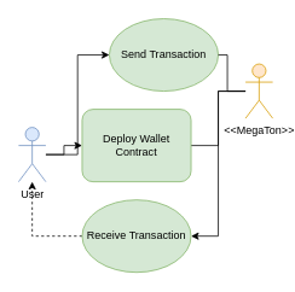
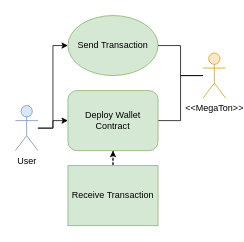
  <mxCell id="0" />
  <mxCell id="1" parent="0" />
  <mxCell id="2" style="edgeStyle=orthogonalEdgeStyle;rounded=0;orthogonalLoop=1;jettySize=auto;html=1;entryX=0;entryY=0.5;entryDx=0;entryDy=0;" edge="1" parent="1" source="4" target="5"><mxGeometry relative="1" as="geometry" /></mxCell>
  <mxCell id="3" style="edgeStyle=orthogonalEdgeStyle;rounded=0;orthogonalLoop=1;jettySize=auto;html=1;startArrow=none;startFill=0;endArrow=classic;endFill=1;" edge="1" parent="1" source="4" target="12"><mxGeometry relative="1" as="geometry" /></mxCell>
  <mxCell id="4" value="User" style="shape=umlActor;verticalLabelPosition=bottom;verticalAlign=top;html=1;outlineConnect=0;fillColor=#dae8fc;strokeColor=#6c8ebf;" vertex="1" parent="1"><mxGeometry x="20" y="140" width="30" height="60" as="geometry" /></mxCell>
- <mxCell id="5" value="Send Transaction" style="ellipse;whiteSpace=wrap;html=1;fillColor=#d5e8d4;strokeColor=#82b366;" vertex="1" parent="1"><mxGeometry x="120" y="20" width="120" height="80" as="geometry" /></mxCell>
- <mxCell id="6" style="edgeStyle=orthogonalEdgeStyle;rounded=0;orthogonalLoop=1;jettySize=auto;html=1;entryX=1;entryY=0.5;entryDx=0;entryDy=0;endArrow=classic;endFill=1;" edge="1" parent="1" source="9" target="11"><mxGeometry relative="1" as="geometry" /></mxCell>
+ <mxCell id="5" value="Send Transaction" style="ellipse;whiteSpace=wrap;html=1;fillColor=#d5e8d4;strokeColor=#82b366;" vertex="1" parent="1"><mxGeometry x="90" y="20" width="120" height="80" as="geometry" /></mxCell>
  <mxCell id="7" style="edgeStyle=orthogonalEdgeStyle;rounded=0;orthogonalLoop=1;jettySize=auto;html=1;entryX=1;entryY=0.5;entryDx=0;entryDy=0;endArrow=none;endFill=0;" edge="1" parent="1" source="9" target="5"><mxGeometry relative="1" as="geometry" /></mxCell>
  <mxCell id="8" style="edgeStyle=orthogonalEdgeStyle;rounded=0;orthogonalLoop=1;jettySize=auto;html=1;startArrow=none;startFill=0;endArrow=none;endFill=0;" edge="1" parent="1" source="9" target="12"><mxGeometry relative="1" as="geometry" /></mxCell>
  <mxCell id="9" value="&amp;lt;&amp;lt;MegaTon&amp;gt;&amp;gt;" style="shape=umlActor;verticalLabelPosition=bottom;verticalAlign=top;html=1;outlineConnect=0;fillColor=#ffe6cc;strokeColor=#d79b00;" vertex="1" parent="1"><mxGeometry x="270" y="70" width="30" height="60" as="geometry" /></mxCell>
- <mxCell id="10" style="edgeStyle=orthogonalEdgeStyle;rounded=0;orthogonalLoop=1;jettySize=auto;html=1;startArrow=none;startFill=0;endArrow=classic;endFill=1;dashed=1;" edge="1" parent="1" source="11" target="4"><mxGeometry relative="1" as="geometry"><mxPoint x="-10" y="200" as="targetPoint" /></mxGeometry></mxCell>
- <mxCell id="11" value="Receive Transaction" style="ellipse;whiteSpace=wrap;html=1;fillColor=#d5e8d4;strokeColor=#82b366;" vertex="1" parent="1"><mxGeometry x="90" y="220" width="120" height="80" as="geometry" /></mxCell>
+ <mxCell id="10" style="edgeStyle=orthogonalEdgeStyle;rounded=0;orthogonalLoop=1;jettySize=auto;html=1;startArrow=none;startFill=0;endArrow=classic;endFill=1;dashed=1;" edge="1" parent="1" source="11" target="12"><mxGeometry relative="1" as="geometry"><mxPoint x="-10" y="200" as="targetPoint" /></mxGeometry></mxCell>
+ <mxCell id="11" value="Receive Transaction" style="whiteSpace=wrap;html=1;fillColor=#d5e8d4;strokeColor=#82b366;rounded=0;" vertex="1" parent="1"><mxGeometry x="90" y="220" width="120" height="80" as="geometry" /></mxCell>
  <mxCell id="12" value="Deploy Wallet Contract" style="whiteSpace=wrap;html=1;fillColor=#d5e8d4;strokeColor=#82b366;rounded=1;" vertex="1" parent="1"><mxGeometry x="90" y="120" width="120" height="80" as="geometry" /></mxCell>
